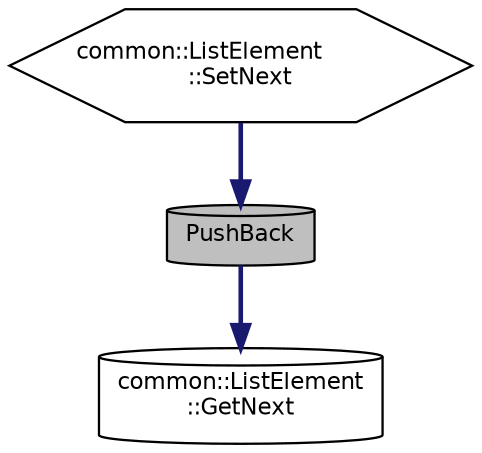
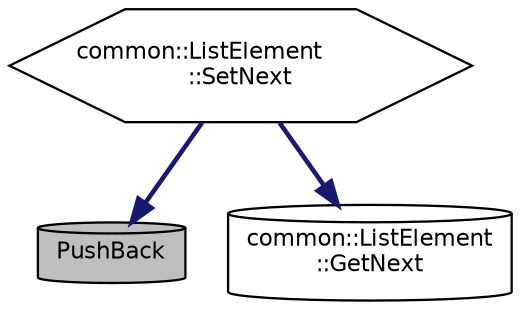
  digraph {
    rankdir=TB
    node [color=black fontname=Helvetica fontsize=10 shape=cylinder]
    edge [color=midnightblue fontname=Helvetica fontsize=10 labelfontname=Helvetica labelfontsize=10 style=bold]
    n1 [fillcolor=grey75 fontcolor=black height=0.2 label=PushBack style=filled width=0.4]
    n2 [height=0.2 label="common::ListElement\l::GetNext" width=0.4]
    n3 [height=0.2 label="common::ListElement\l::SetNext" shape=hexagon width=0.4]
-   n1 -> n2
+   n3 -> n2
    n3 -> n1
  }
